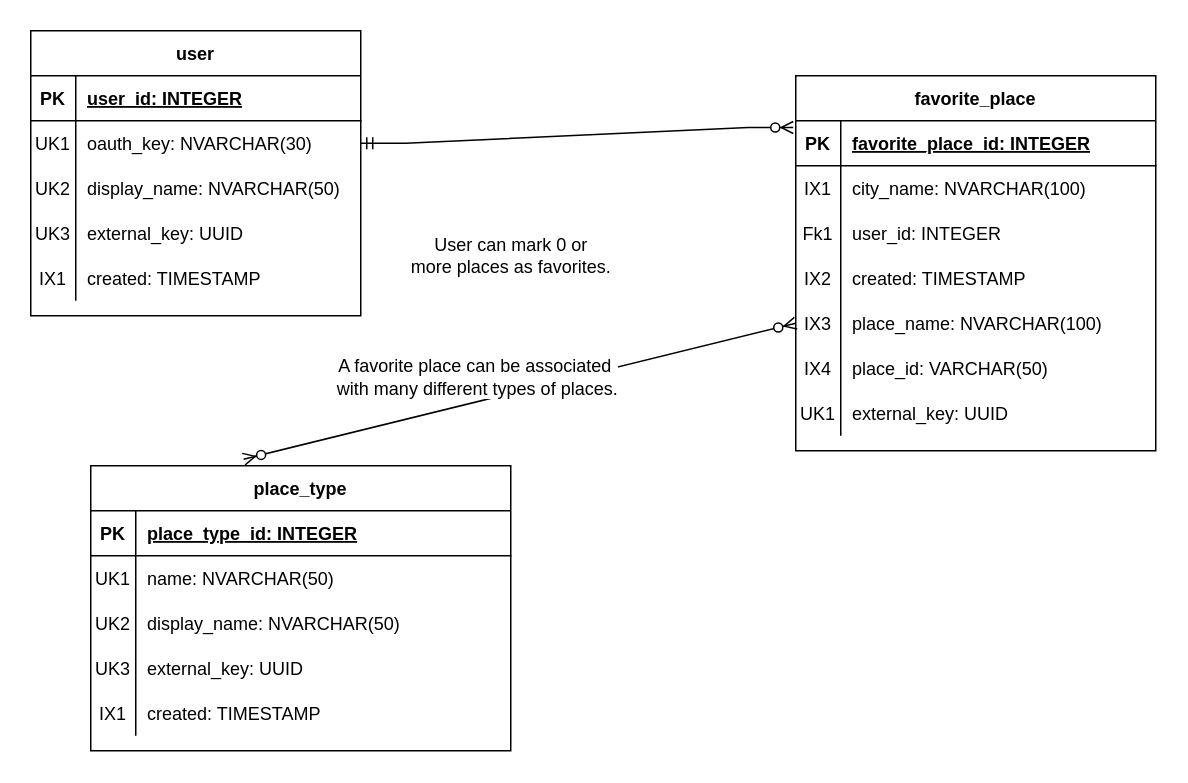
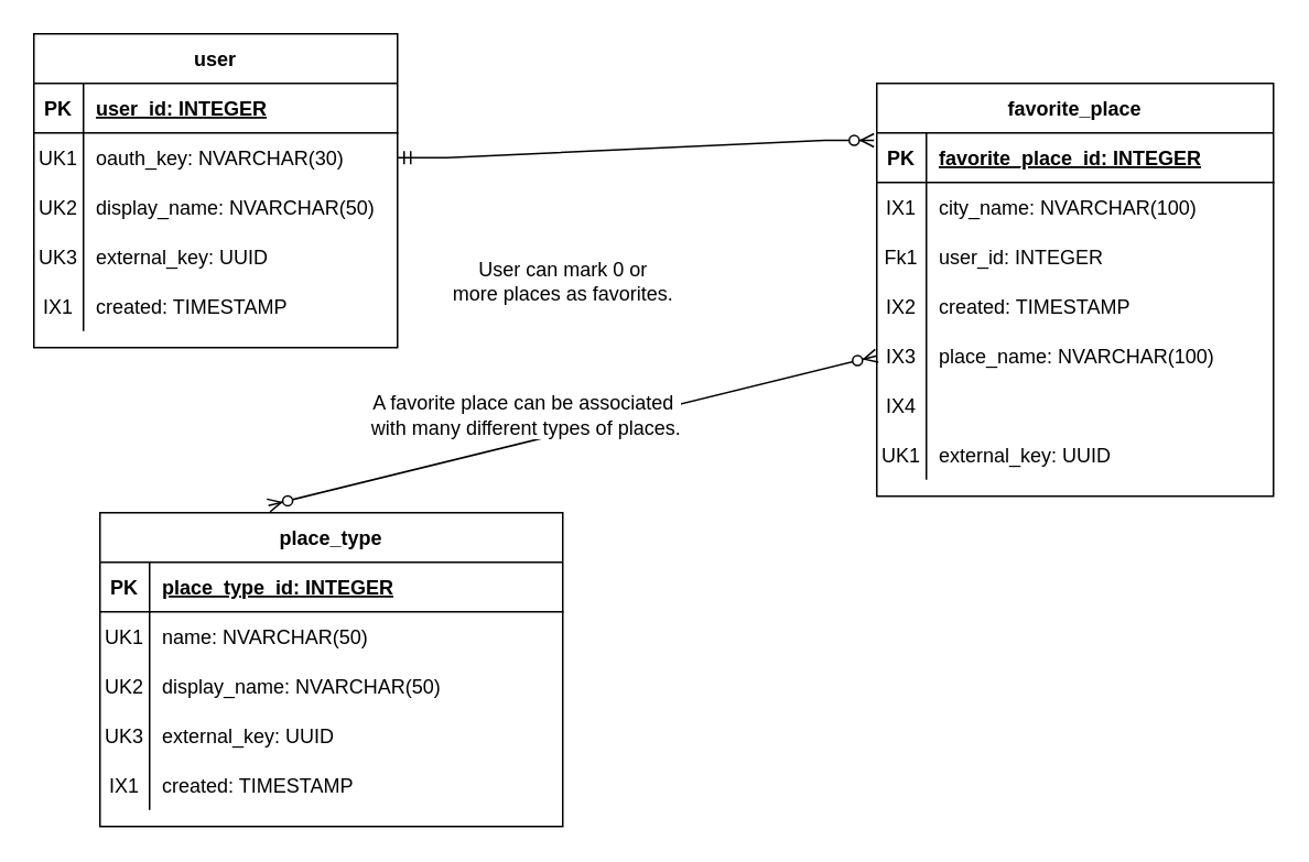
  <mxCell id="0" />
  <mxCell id="1" parent="0" />
  <mxCell id="2" value="user" style="shape=table;startSize=30;container=1;collapsible=1;childLayout=tableLayout;fixedRows=1;rowLines=0;fontStyle=1;align=center;resizeLast=1;" parent="1" vertex="1"><mxGeometry x="20" y="20" width="220" height="190" as="geometry" /></mxCell>
  <mxCell id="3" value="" style="shape=partialRectangle;collapsible=0;dropTarget=0;pointerEvents=0;fillColor=none;top=0;left=0;bottom=1;right=0;points=[[0,0.5],[1,0.5]];portConstraint=eastwest;" parent="2" vertex="1"><mxGeometry y="30" width="220" height="30" as="geometry" /></mxCell>
  <mxCell id="4" value="PK" style="shape=partialRectangle;connectable=0;fillColor=none;top=0;left=0;bottom=0;right=0;fontStyle=1;overflow=hidden;" parent="3" vertex="1"><mxGeometry width="30" height="30" as="geometry"><mxRectangle width="30" height="30" as="alternateBounds" /></mxGeometry></mxCell>
  <mxCell id="5" value="user_id: INTEGER" style="shape=partialRectangle;connectable=0;fillColor=none;top=0;left=0;bottom=0;right=0;align=left;spacingLeft=6;fontStyle=5;overflow=hidden;" parent="3" vertex="1"><mxGeometry x="30" width="190" height="30" as="geometry"><mxRectangle width="190" height="30" as="alternateBounds" /></mxGeometry></mxCell>
  <mxCell id="6" value="" style="shape=partialRectangle;collapsible=0;dropTarget=0;pointerEvents=0;fillColor=none;top=0;left=0;bottom=0;right=0;points=[[0,0.5],[1,0.5]];portConstraint=eastwest;" parent="2" vertex="1"><mxGeometry y="60" width="220" height="30" as="geometry" /></mxCell>
  <mxCell id="7" value="UK1" style="shape=partialRectangle;connectable=0;fillColor=none;top=0;left=0;bottom=0;right=0;editable=1;overflow=hidden;" parent="6" vertex="1"><mxGeometry width="30" height="30" as="geometry"><mxRectangle width="30" height="30" as="alternateBounds" /></mxGeometry></mxCell>
  <mxCell id="8" value="oauth_key: NVARCHAR(30)" style="shape=partialRectangle;connectable=0;fillColor=none;top=0;left=0;bottom=0;right=0;align=left;spacingLeft=6;overflow=hidden;" parent="6" vertex="1"><mxGeometry x="30" width="190" height="30" as="geometry"><mxRectangle width="190" height="30" as="alternateBounds" /></mxGeometry></mxCell>
  <mxCell id="9" value="" style="shape=partialRectangle;collapsible=0;dropTarget=0;pointerEvents=0;fillColor=none;top=0;left=0;bottom=0;right=0;points=[[0,0.5],[1,0.5]];portConstraint=eastwest;" parent="2" vertex="1"><mxGeometry y="90" width="220" height="30" as="geometry" /></mxCell>
  <mxCell id="10" value="UK2" style="shape=partialRectangle;connectable=0;fillColor=none;top=0;left=0;bottom=0;right=0;editable=1;overflow=hidden;" parent="9" vertex="1"><mxGeometry width="30" height="30" as="geometry"><mxRectangle width="30" height="30" as="alternateBounds" /></mxGeometry></mxCell>
  <mxCell id="11" value="display_name: NVARCHAR(50)" style="shape=partialRectangle;connectable=0;fillColor=none;top=0;left=0;bottom=0;right=0;align=left;spacingLeft=6;overflow=hidden;" parent="9" vertex="1"><mxGeometry x="30" width="190" height="30" as="geometry"><mxRectangle width="190" height="30" as="alternateBounds" /></mxGeometry></mxCell>
  <mxCell id="12" value="" style="shape=partialRectangle;collapsible=0;dropTarget=0;pointerEvents=0;fillColor=none;top=0;left=0;bottom=0;right=0;points=[[0,0.5],[1,0.5]];portConstraint=eastwest;" parent="2" vertex="1"><mxGeometry y="120" width="220" height="30" as="geometry" /></mxCell>
  <mxCell id="13" value="UK3" style="shape=partialRectangle;connectable=0;fillColor=none;top=0;left=0;bottom=0;right=0;editable=1;overflow=hidden;" parent="12" vertex="1"><mxGeometry width="30" height="30" as="geometry"><mxRectangle width="30" height="30" as="alternateBounds" /></mxGeometry></mxCell>
  <mxCell id="14" value="external_key: UUID" style="shape=partialRectangle;connectable=0;fillColor=none;top=0;left=0;bottom=0;right=0;align=left;spacingLeft=6;overflow=hidden;" parent="12" vertex="1"><mxGeometry x="30" width="190" height="30" as="geometry"><mxRectangle width="190" height="30" as="alternateBounds" /></mxGeometry></mxCell>
  <mxCell id="15" value="" style="shape=partialRectangle;collapsible=0;dropTarget=0;pointerEvents=0;fillColor=none;top=0;left=0;bottom=0;right=0;points=[[0,0.5],[1,0.5]];portConstraint=eastwest;" parent="2" vertex="1"><mxGeometry y="150" width="220" height="30" as="geometry" /></mxCell>
  <mxCell id="16" value="IX1" style="shape=partialRectangle;connectable=0;fillColor=none;top=0;left=0;bottom=0;right=0;editable=1;overflow=hidden;" parent="15" vertex="1"><mxGeometry width="30" height="30" as="geometry"><mxRectangle width="30" height="30" as="alternateBounds" /></mxGeometry></mxCell>
  <mxCell id="17" value="created: TIMESTAMP" style="shape=partialRectangle;connectable=0;fillColor=none;top=0;left=0;bottom=0;right=0;align=left;spacingLeft=6;overflow=hidden;" parent="15" vertex="1"><mxGeometry x="30" width="190" height="30" as="geometry"><mxRectangle width="190" height="30" as="alternateBounds" /></mxGeometry></mxCell>
  <mxCell id="18" value="favorite_place" style="shape=table;startSize=30;container=1;collapsible=1;childLayout=tableLayout;fixedRows=1;rowLines=0;fontStyle=1;align=center;resizeLast=1;" parent="1" vertex="1"><mxGeometry x="530" y="50" width="240" height="250" as="geometry" /></mxCell>
  <mxCell id="19" value="" style="shape=partialRectangle;collapsible=0;dropTarget=0;pointerEvents=0;fillColor=none;top=0;left=0;bottom=1;right=0;points=[[0,0.5],[1,0.5]];portConstraint=eastwest;" parent="18" vertex="1"><mxGeometry y="30" width="240" height="30" as="geometry" /></mxCell>
  <mxCell id="20" value="PK" style="shape=partialRectangle;connectable=0;fillColor=none;top=0;left=0;bottom=0;right=0;fontStyle=1;overflow=hidden;" parent="19" vertex="1"><mxGeometry width="30" height="30" as="geometry"><mxRectangle width="30" height="30" as="alternateBounds" /></mxGeometry></mxCell>
  <mxCell id="21" value="favorite_place_id: INTEGER" style="shape=partialRectangle;connectable=0;fillColor=none;top=0;left=0;bottom=0;right=0;align=left;spacingLeft=6;fontStyle=5;overflow=hidden;" parent="19" vertex="1"><mxGeometry x="30" width="210" height="30" as="geometry"><mxRectangle width="210" height="30" as="alternateBounds" /></mxGeometry></mxCell>
  <mxCell id="22" value="" style="shape=partialRectangle;collapsible=0;dropTarget=0;pointerEvents=0;fillColor=none;top=0;left=0;bottom=0;right=0;points=[[0,0.5],[1,0.5]];portConstraint=eastwest;" parent="18" vertex="1"><mxGeometry y="60" width="240" height="30" as="geometry" /></mxCell>
  <mxCell id="23" value="IX1" style="shape=partialRectangle;connectable=0;fillColor=none;top=0;left=0;bottom=0;right=0;editable=1;overflow=hidden;" parent="22" vertex="1"><mxGeometry width="30" height="30" as="geometry"><mxRectangle width="30" height="30" as="alternateBounds" /></mxGeometry></mxCell>
  <mxCell id="24" value="city_name: NVARCHAR(100)" style="shape=partialRectangle;connectable=0;fillColor=none;top=0;left=0;bottom=0;right=0;align=left;spacingLeft=6;overflow=hidden;" parent="22" vertex="1"><mxGeometry x="30" width="210" height="30" as="geometry"><mxRectangle width="210" height="30" as="alternateBounds" /></mxGeometry></mxCell>
  <mxCell id="25" value="" style="shape=partialRectangle;collapsible=0;dropTarget=0;pointerEvents=0;fillColor=none;top=0;left=0;bottom=0;right=0;points=[[0,0.5],[1,0.5]];portConstraint=eastwest;" parent="18" vertex="1"><mxGeometry y="90" width="240" height="30" as="geometry" /></mxCell>
  <mxCell id="26" value="Fk1" style="shape=partialRectangle;connectable=0;fillColor=none;top=0;left=0;bottom=0;right=0;editable=1;overflow=hidden;" parent="25" vertex="1"><mxGeometry width="30" height="30" as="geometry"><mxRectangle width="30" height="30" as="alternateBounds" /></mxGeometry></mxCell>
  <mxCell id="27" value="user_id: INTEGER" style="shape=partialRectangle;connectable=0;fillColor=none;top=0;left=0;bottom=0;right=0;align=left;spacingLeft=6;overflow=hidden;" parent="25" vertex="1"><mxGeometry x="30" width="210" height="30" as="geometry"><mxRectangle width="210" height="30" as="alternateBounds" /></mxGeometry></mxCell>
  <mxCell id="28" value="" style="shape=partialRectangle;collapsible=0;dropTarget=0;pointerEvents=0;fillColor=none;top=0;left=0;bottom=0;right=0;points=[[0,0.5],[1,0.5]];portConstraint=eastwest;" parent="18" vertex="1"><mxGeometry y="120" width="240" height="30" as="geometry" /></mxCell>
  <mxCell id="29" value="IX2" style="shape=partialRectangle;connectable=0;fillColor=none;top=0;left=0;bottom=0;right=0;editable=1;overflow=hidden;" parent="28" vertex="1"><mxGeometry width="30" height="30" as="geometry"><mxRectangle width="30" height="30" as="alternateBounds" /></mxGeometry></mxCell>
  <mxCell id="30" value="created: TIMESTAMP" style="shape=partialRectangle;connectable=0;fillColor=none;top=0;left=0;bottom=0;right=0;align=left;spacingLeft=6;overflow=hidden;" parent="28" vertex="1"><mxGeometry x="30" width="210" height="30" as="geometry"><mxRectangle width="210" height="30" as="alternateBounds" /></mxGeometry></mxCell>
  <mxCell id="31" value="" style="shape=partialRectangle;collapsible=0;dropTarget=0;pointerEvents=0;fillColor=none;top=0;left=0;bottom=0;right=0;points=[[0,0.5],[1,0.5]];portConstraint=eastwest;" parent="18" vertex="1"><mxGeometry y="150" width="240" height="30" as="geometry" /></mxCell>
  <mxCell id="32" value="IX3" style="shape=partialRectangle;connectable=0;fillColor=none;top=0;left=0;bottom=0;right=0;editable=1;overflow=hidden;" parent="31" vertex="1"><mxGeometry width="30" height="30" as="geometry"><mxRectangle width="30" height="30" as="alternateBounds" /></mxGeometry></mxCell>
  <mxCell id="33" value="place_name: NVARCHAR(100)" style="shape=partialRectangle;connectable=0;fillColor=none;top=0;left=0;bottom=0;right=0;align=left;spacingLeft=6;overflow=hidden;" parent="31" vertex="1"><mxGeometry x="30" width="210" height="30" as="geometry"><mxRectangle width="210" height="30" as="alternateBounds" /></mxGeometry></mxCell>
  <mxCell id="34" value="" style="shape=partialRectangle;collapsible=0;dropTarget=0;pointerEvents=0;fillColor=none;top=0;left=0;bottom=0;right=0;points=[[0,0.5],[1,0.5]];portConstraint=eastwest;" parent="18" vertex="1"><mxGeometry y="180" width="240" height="30" as="geometry" /></mxCell>
  <mxCell id="35" value="IX4" style="shape=partialRectangle;connectable=0;fillColor=none;top=0;left=0;bottom=0;right=0;editable=1;overflow=hidden;" parent="34" vertex="1"><mxGeometry width="30" height="30" as="geometry"><mxRectangle width="30" height="30" as="alternateBounds" /></mxGeometry></mxCell>
- <mxCell id="36" value="place_id: VARCHAR(50)" style="shape=partialRectangle;connectable=0;fillColor=none;top=0;left=0;bottom=0;right=0;align=left;spacingLeft=6;overflow=hidden;" parent="34" vertex="1"><mxGeometry x="30" width="210" height="30" as="geometry"><mxRectangle width="210" height="30" as="alternateBounds" /></mxGeometry></mxCell>
  <mxCell id="37" value="" style="shape=partialRectangle;collapsible=0;dropTarget=0;pointerEvents=0;fillColor=none;top=0;left=0;bottom=0;right=0;points=[[0,0.5],[1,0.5]];portConstraint=eastwest;" parent="18" vertex="1"><mxGeometry y="210" width="240" height="30" as="geometry" /></mxCell>
  <mxCell id="38" value="UK1" style="shape=partialRectangle;connectable=0;fillColor=none;top=0;left=0;bottom=0;right=0;editable=1;overflow=hidden;" parent="37" vertex="1"><mxGeometry width="30" height="30" as="geometry"><mxRectangle width="30" height="30" as="alternateBounds" /></mxGeometry></mxCell>
  <mxCell id="39" value="external_key: UUID" style="shape=partialRectangle;connectable=0;fillColor=none;top=0;left=0;bottom=0;right=0;align=left;spacingLeft=6;overflow=hidden;" parent="37" vertex="1"><mxGeometry x="30" width="210" height="30" as="geometry"><mxRectangle width="210" height="30" as="alternateBounds" /></mxGeometry></mxCell>
  <mxCell id="40" value="" style="edgeStyle=entityRelationEdgeStyle;fontSize=12;html=1;endArrow=ERmandOne;startArrow=ERzeroToMany;rounded=0;entryX=1;entryY=0.5;entryDx=0;entryDy=0;endFill=0;exitX=-0.007;exitY=0.138;exitDx=0;exitDy=0;exitPerimeter=0;" parent="1" source="18" target="6" edge="1"><mxGeometry width="100" height="100" relative="1" as="geometry"><mxPoint x="430" y="310" as="sourcePoint" /><mxPoint x="410" y="210" as="targetPoint" /></mxGeometry></mxCell>
  <mxCell id="41" value="place_type" style="shape=table;startSize=30;container=1;collapsible=1;childLayout=tableLayout;fixedRows=1;rowLines=0;fontStyle=1;align=center;resizeLast=1;" parent="1" vertex="1"><mxGeometry x="60" y="310" width="280" height="190" as="geometry" /></mxCell>
  <mxCell id="42" value="" style="shape=partialRectangle;collapsible=0;dropTarget=0;pointerEvents=0;fillColor=none;top=0;left=0;bottom=1;right=0;points=[[0,0.5],[1,0.5]];portConstraint=eastwest;" parent="41" vertex="1"><mxGeometry y="30" width="280" height="30" as="geometry" /></mxCell>
  <mxCell id="43" value="PK" style="shape=partialRectangle;connectable=0;fillColor=none;top=0;left=0;bottom=0;right=0;fontStyle=1;overflow=hidden;" parent="42" vertex="1"><mxGeometry width="30" height="30" as="geometry"><mxRectangle width="30" height="30" as="alternateBounds" /></mxGeometry></mxCell>
  <mxCell id="44" value="place_type_id: INTEGER" style="shape=partialRectangle;connectable=0;fillColor=none;top=0;left=0;bottom=0;right=0;align=left;spacingLeft=6;fontStyle=5;overflow=hidden;" parent="42" vertex="1"><mxGeometry x="30" width="250" height="30" as="geometry"><mxRectangle width="250" height="30" as="alternateBounds" /></mxGeometry></mxCell>
  <mxCell id="45" value="" style="shape=partialRectangle;collapsible=0;dropTarget=0;pointerEvents=0;fillColor=none;top=0;left=0;bottom=0;right=0;points=[[0,0.5],[1,0.5]];portConstraint=eastwest;" parent="41" vertex="1"><mxGeometry y="60" width="280" height="30" as="geometry" /></mxCell>
  <mxCell id="46" value="UK1" style="shape=partialRectangle;connectable=0;fillColor=none;top=0;left=0;bottom=0;right=0;editable=1;overflow=hidden;" parent="45" vertex="1"><mxGeometry width="30" height="30" as="geometry"><mxRectangle width="30" height="30" as="alternateBounds" /></mxGeometry></mxCell>
  <mxCell id="47" value="name: NVARCHAR(50)" style="shape=partialRectangle;connectable=0;fillColor=none;top=0;left=0;bottom=0;right=0;align=left;spacingLeft=6;overflow=hidden;" parent="45" vertex="1"><mxGeometry x="30" width="250" height="30" as="geometry"><mxRectangle width="250" height="30" as="alternateBounds" /></mxGeometry></mxCell>
  <mxCell id="48" value="" style="shape=partialRectangle;collapsible=0;dropTarget=0;pointerEvents=0;fillColor=none;top=0;left=0;bottom=0;right=0;points=[[0,0.5],[1,0.5]];portConstraint=eastwest;" parent="41" vertex="1"><mxGeometry y="90" width="280" height="30" as="geometry" /></mxCell>
  <mxCell id="49" value="UK2" style="shape=partialRectangle;connectable=0;fillColor=none;top=0;left=0;bottom=0;right=0;editable=1;overflow=hidden;" parent="48" vertex="1"><mxGeometry width="30" height="30" as="geometry"><mxRectangle width="30" height="30" as="alternateBounds" /></mxGeometry></mxCell>
  <mxCell id="50" value="display_name: NVARCHAR(50)" style="shape=partialRectangle;connectable=0;fillColor=none;top=0;left=0;bottom=0;right=0;align=left;spacingLeft=6;overflow=hidden;" parent="48" vertex="1"><mxGeometry x="30" width="250" height="30" as="geometry"><mxRectangle width="250" height="30" as="alternateBounds" /></mxGeometry></mxCell>
  <mxCell id="51" value="" style="shape=partialRectangle;collapsible=0;dropTarget=0;pointerEvents=0;fillColor=none;top=0;left=0;bottom=0;right=0;points=[[0,0.5],[1,0.5]];portConstraint=eastwest;" parent="41" vertex="1"><mxGeometry y="120" width="280" height="30" as="geometry" /></mxCell>
  <mxCell id="52" value="UK3" style="shape=partialRectangle;connectable=0;fillColor=none;top=0;left=0;bottom=0;right=0;editable=1;overflow=hidden;" parent="51" vertex="1"><mxGeometry width="30" height="30" as="geometry"><mxRectangle width="30" height="30" as="alternateBounds" /></mxGeometry></mxCell>
  <mxCell id="53" value="external_key: UUID" style="shape=partialRectangle;connectable=0;fillColor=none;top=0;left=0;bottom=0;right=0;align=left;spacingLeft=6;overflow=hidden;" parent="51" vertex="1"><mxGeometry x="30" width="250" height="30" as="geometry"><mxRectangle width="250" height="30" as="alternateBounds" /></mxGeometry></mxCell>
  <mxCell id="54" value="" style="shape=partialRectangle;collapsible=0;dropTarget=0;pointerEvents=0;fillColor=none;top=0;left=0;bottom=0;right=0;points=[[0,0.5],[1,0.5]];portConstraint=eastwest;" parent="41" vertex="1"><mxGeometry y="150" width="280" height="30" as="geometry" /></mxCell>
  <mxCell id="55" value="IX1" style="shape=partialRectangle;connectable=0;fillColor=none;top=0;left=0;bottom=0;right=0;editable=1;overflow=hidden;" parent="54" vertex="1"><mxGeometry width="30" height="30" as="geometry"><mxRectangle width="30" height="30" as="alternateBounds" /></mxGeometry></mxCell>
  <mxCell id="56" value="created: TIMESTAMP" style="shape=partialRectangle;connectable=0;fillColor=none;top=0;left=0;bottom=0;right=0;align=left;spacingLeft=6;overflow=hidden;" parent="54" vertex="1"><mxGeometry x="30" width="250" height="30" as="geometry"><mxRectangle width="250" height="30" as="alternateBounds" /></mxGeometry></mxCell>
  <mxCell id="57" value="User can mark 0 or &lt;br&gt;more places as favorites." style="text;html=1;align=center;verticalAlign=middle;resizable=0;points=[];autosize=1;strokeColor=none;fillColor=none;" parent="1" vertex="1"><mxGeometry x="265" y="155" width="150" height="30" as="geometry" /></mxCell>
  <mxCell id="58" value="A favorite place can be associated&lt;br&gt;&amp;nbsp;with many different types of places." style="fontSize=12;html=1;endArrow=ERzeroToMany;endFill=1;startArrow=ERzeroToMany;rounded=0;exitX=0.364;exitY=-0.023;exitDx=0;exitDy=0;exitPerimeter=0;entryX=0;entryY=0.5;entryDx=0;entryDy=0;" parent="1" source="41" target="31" edge="1"><mxGeometry x="-0.138" y="16" width="100" height="100" relative="1" as="geometry"><mxPoint x="360" y="365" as="sourcePoint" /><mxPoint x="210" y="210" as="targetPoint" /><mxPoint as="offset" /></mxGeometry></mxCell>
